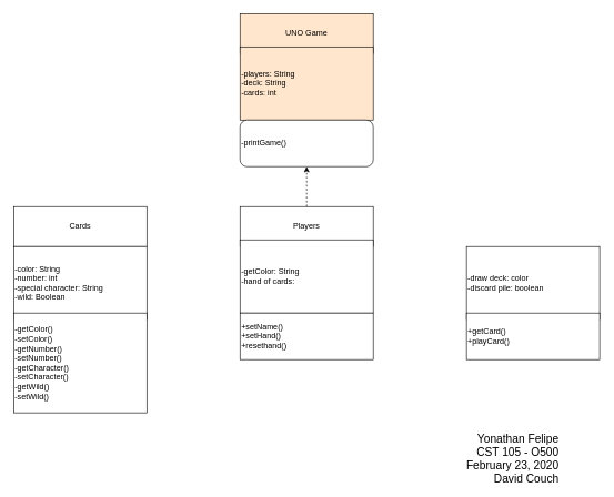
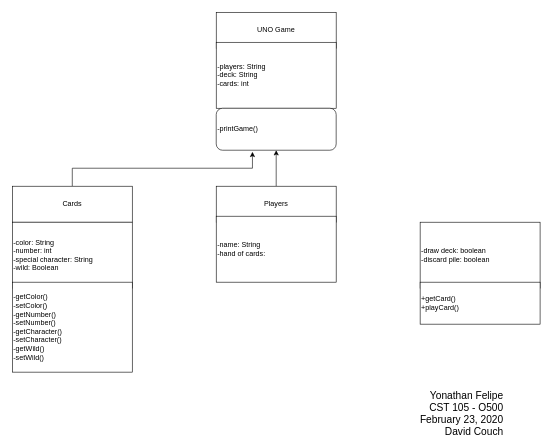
  <mxCell id="0" />
  <mxCell id="1" parent="0" />
- <mxCell id="2" value="UNO Game" style="rounded=0;whiteSpace=wrap;html=1;fillColor=#ffe6cc;" vertex="1" parent="1"><mxGeometry x="360" y="20" width="200" height="60" as="geometry" /></mxCell>
- <mxCell id="3" value="-players: String&lt;br&gt;-deck: String&lt;br&gt;-cards: int" style="rounded=0;whiteSpace=wrap;html=1;align=left;fillColor=#ffe6cc;" vertex="1" parent="1"><mxGeometry x="360" y="70" width="200" height="110" as="geometry" /></mxCell>
+ <mxCell id="2" value="UNO Game" style="rounded=0;whiteSpace=wrap;html=1;" vertex="1" parent="1"><mxGeometry x="360" y="20" width="200" height="60" as="geometry" /></mxCell>
+ <mxCell id="3" value="-players: String&lt;br&gt;-deck: String&lt;br&gt;-cards: int" style="rounded=0;whiteSpace=wrap;html=1;align=left;" vertex="1" parent="1"><mxGeometry x="360" y="70" width="200" height="110" as="geometry" /></mxCell>
  <mxCell id="4" value="-printGame()" style="whiteSpace=wrap;html=1;align=left;rounded=1;" vertex="1" parent="1"><mxGeometry x="360" y="180" width="200" height="70" as="geometry" /></mxCell>
+ <mxCell id="5" style="edgeStyle=orthogonalEdgeStyle;rounded=0;orthogonalLoop=1;jettySize=auto;html=1;exitX=0.5;exitY=0;exitDx=0;exitDy=0;entryX=0.302;entryY=1.038;entryDx=0;entryDy=0;entryPerimeter=0;" edge="1" parent="1" source="6" target="4"><mxGeometry relative="1" as="geometry" /></mxCell>
  <mxCell id="6" value="Cards" style="rounded=0;whiteSpace=wrap;html=1;" vertex="1" parent="1"><mxGeometry x="20" y="310" width="200" height="60" as="geometry" /></mxCell>
  <mxCell id="7" value="-color: String&lt;br&gt;-number: int&lt;br&gt;-special character: String&lt;br&gt;-wild: Boolean" style="rounded=0;whiteSpace=wrap;html=1;align=left;" vertex="1" parent="1"><mxGeometry x="20" y="370" width="200" height="110" as="geometry" /></mxCell>
  <mxCell id="8" value="-getColor()&lt;br&gt;-setColor()&lt;br&gt;-getNumber()&lt;br&gt;-setNumber()&lt;br&gt;-getCharacter()&lt;br&gt;-setCharacter()&lt;br&gt;-getWild()&lt;br&gt;-setWild()" style="rounded=0;whiteSpace=wrap;html=1;align=left;" vertex="1" parent="1"><mxGeometry x="20" y="470" width="200" height="150" as="geometry" /></mxCell>
- <mxCell id="9" style="edgeStyle=orthogonalEdgeStyle;rounded=0;orthogonalLoop=1;jettySize=auto;html=1;exitX=0.5;exitY=0;exitDx=0;exitDy=0;entryX=0.5;entryY=1;entryDx=0;entryDy=0;dashed=1;" edge="1" parent="1" source="10" target="4"><mxGeometry relative="1" as="geometry" /></mxCell>
+ <mxCell id="9" style="edgeStyle=orthogonalEdgeStyle;rounded=0;orthogonalLoop=1;jettySize=auto;html=1;exitX=0.5;exitY=0;exitDx=0;exitDy=0;entryX=0.5;entryY=1;entryDx=0;entryDy=0;" edge="1" parent="1" source="10" target="4"><mxGeometry relative="1" as="geometry" /></mxCell>
  <mxCell id="10" value="Players" style="rounded=0;whiteSpace=wrap;html=1;" vertex="1" parent="1"><mxGeometry x="360" y="310" width="200" height="60" as="geometry" /></mxCell>
- <mxCell id="11" value="-getColor: String&lt;br&gt;-hand of cards:&amp;nbsp;" style="rounded=0;whiteSpace=wrap;html=1;align=left;" vertex="1" parent="1"><mxGeometry x="360" y="360" width="200" height="110" as="geometry" /></mxCell>
- <mxCell id="12" value="+setName()&lt;br&gt;+setHand()&lt;br&gt;+resethand()&lt;br&gt;" style="rounded=0;whiteSpace=wrap;html=1;align=left;" vertex="1" parent="1"><mxGeometry x="360" y="470" width="200" height="70" as="geometry" /></mxCell>
- <mxCell id="13" value="-draw deck: color&lt;br&gt;-discard pile: boolean" style="rounded=0;whiteSpace=wrap;html=1;align=left;" vertex="1" parent="1"><mxGeometry x="700" y="370" width="200" height="110" as="geometry" /></mxCell>
+ <mxCell id="11" value="-name: String&lt;br&gt;-hand of cards:&amp;nbsp;" style="rounded=0;whiteSpace=wrap;html=1;align=left;" vertex="1" parent="1"><mxGeometry x="360" y="360" width="200" height="110" as="geometry" /></mxCell>
+ <mxCell id="13" value="-draw deck: boolean&lt;br&gt;-discard pile: boolean" style="rounded=0;whiteSpace=wrap;html=1;align=left;" vertex="1" parent="1"><mxGeometry x="700" y="370" width="200" height="110" as="geometry" /></mxCell>
  <mxCell id="14" value="+getCard()&lt;br&gt;+playCard()" style="rounded=0;whiteSpace=wrap;html=1;align=left;" vertex="1" parent="1"><mxGeometry x="700" y="470" width="200" height="70" as="geometry" /></mxCell>
  <mxCell id="15" value="&lt;font style=&quot;font-size: 17px&quot;&gt;&lt;font style=&quot;font-size: 17px&quot;&gt;Yonathan Felipe&lt;br&gt;&lt;/font&gt;CST 105 - O500&lt;br&gt;February 23, 2020&lt;br&gt;David Couch&lt;/font&gt;" style="text;html=1;resizable=0;autosize=1;align=right;verticalAlign=middle;points=[];fillColor=none;strokeColor=none;rounded=0;strokeWidth=4;" vertex="1" parent="1"><mxGeometry x="690" y="655" width="150" height="70" as="geometry" /></mxCell>
